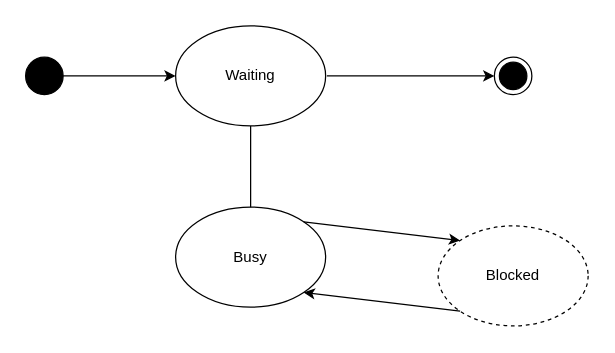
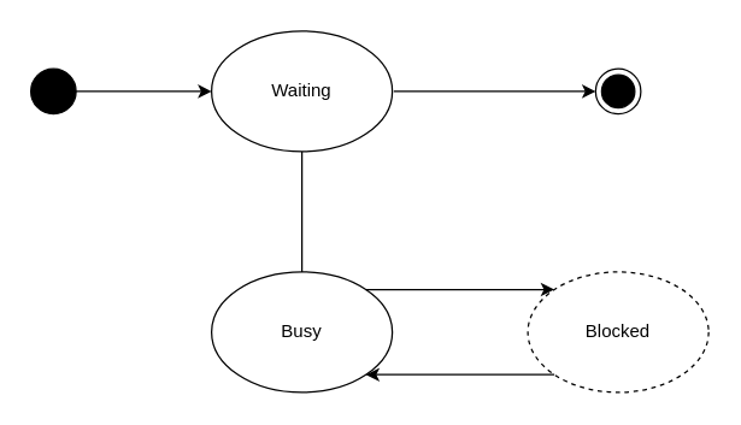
  <mxCell id="0" />
  <mxCell id="1" parent="0" />
  <mxCell id="2" value="" style="ellipse;shape=doubleEllipse;html=1;dashed=0;whitespace=wrap;aspect=fixed;fillColor=#000000;gradientColor=none;" vertex="1" parent="1"><mxGeometry x="20" y="45" width="30" height="30" as="geometry" /></mxCell>
  <mxCell id="3" value="Waiting" style="ellipse;whiteSpace=wrap;html=1;fillColor=#ffffff;gradientColor=none;" vertex="1" parent="1"><mxGeometry x="140" y="20" width="120" height="80" as="geometry" /></mxCell>
  <mxCell id="4" value="Blocked" style="ellipse;whiteSpace=wrap;html=1;fillColor=#ffffff;gradientColor=none;dashed=1;" vertex="1" parent="1"><mxGeometry x="350" y="180" width="120" height="80" as="geometry" /></mxCell>
  <mxCell id="5" value="" style="endArrow=classic;html=1;exitX=1;exitY=0.5;exitDx=0;exitDy=0;entryX=0;entryY=0.5;entryDx=0;entryDy=0;" edge="1" parent="1" source="2" target="3"><mxGeometry width="50" height="50" relative="1" as="geometry"><mxPoint x="-10" y="390" as="sourcePoint" /><mxPoint x="40" y="340" as="targetPoint" /></mxGeometry></mxCell>
- <mxCell id="6" value="Busy" style="ellipse;whiteSpace=wrap;html=1;fillColor=#ffffff;gradientColor=none;" vertex="1" parent="1"><mxGeometry x="140" y="165" width="120" height="80" as="geometry" /></mxCell>
+ <mxCell id="6" value="Busy" style="ellipse;whiteSpace=wrap;html=1;fillColor=#ffffff;gradientColor=none;" vertex="1" parent="1"><mxGeometry x="140" y="180" width="120" height="80" as="geometry" /></mxCell>
  <mxCell id="7" value="" style="endArrow=none;html=1;exitX=0.5;exitY=1;exitDx=0;exitDy=0;entryX=0.5;entryY=0;entryDx=0;entryDy=0;" edge="1" parent="1" source="3" target="6"><mxGeometry width="50" height="50" relative="1" as="geometry"><mxPoint x="20" y="330" as="sourcePoint" /><mxPoint x="70" y="280" as="targetPoint" /></mxGeometry></mxCell>
  <mxCell id="8" value="" style="endArrow=classic;html=1;exitX=1;exitY=0;exitDx=0;exitDy=0;entryX=0;entryY=0;entryDx=0;entryDy=0;" edge="1" parent="1" source="6" target="4"><mxGeometry width="50" height="50" relative="1" as="geometry"><mxPoint x="20" y="330" as="sourcePoint" /><mxPoint x="70" y="280" as="targetPoint" /></mxGeometry></mxCell>
  <mxCell id="9" value="" style="endArrow=classic;html=1;exitX=0;exitY=1;exitDx=0;exitDy=0;entryX=1;entryY=1;entryDx=0;entryDy=0;" edge="1" parent="1" source="4" target="6"><mxGeometry width="50" height="50" relative="1" as="geometry"><mxPoint x="20" y="330" as="sourcePoint" /><mxPoint x="70" y="280" as="targetPoint" /></mxGeometry></mxCell>
  <mxCell id="10" value="" style="ellipse;html=1;shape=endState;fillColor=#000000;strokeColor=#000000;" vertex="1" parent="1"><mxGeometry x="395" y="45" width="30" height="30" as="geometry" /></mxCell>
  <mxCell id="11" value="" style="endArrow=classic;html=1;entryX=0;entryY=0.5;entryDx=0;entryDy=0;" edge="1" parent="1" target="10"><mxGeometry width="50" height="50" relative="1" as="geometry"><mxPoint x="261" y="60" as="sourcePoint" /><mxPoint x="560" y="59.5" as="targetPoint" /></mxGeometry></mxCell>
